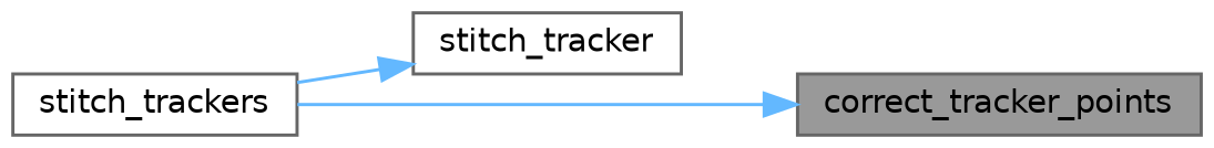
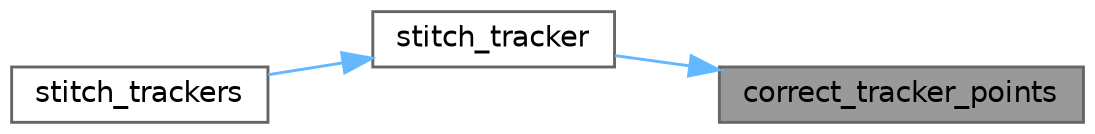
  digraph {
    rankdir=RL
    node [color=grey40 fillcolor=white fontname=Helvetica fontsize=10 shape=box style=filled]
    edge [color=steelblue1 dir=back fontname=Helvetica fontsize=10 labelfontname=Helvetica labelfontsize=10 style=solid]
    n1 [color=gray40 fillcolor=grey60 fontcolor=black height=0.2 label=correct_tracker_points width=0.4]
    n2 [height=0.2 label=stitch_tracker width=0.4]
    n3 [height=0.2 label=stitch_trackers width=0.4]
-   n1 -> n3
+   n1 -> n2
    n2 -> n3
  }
